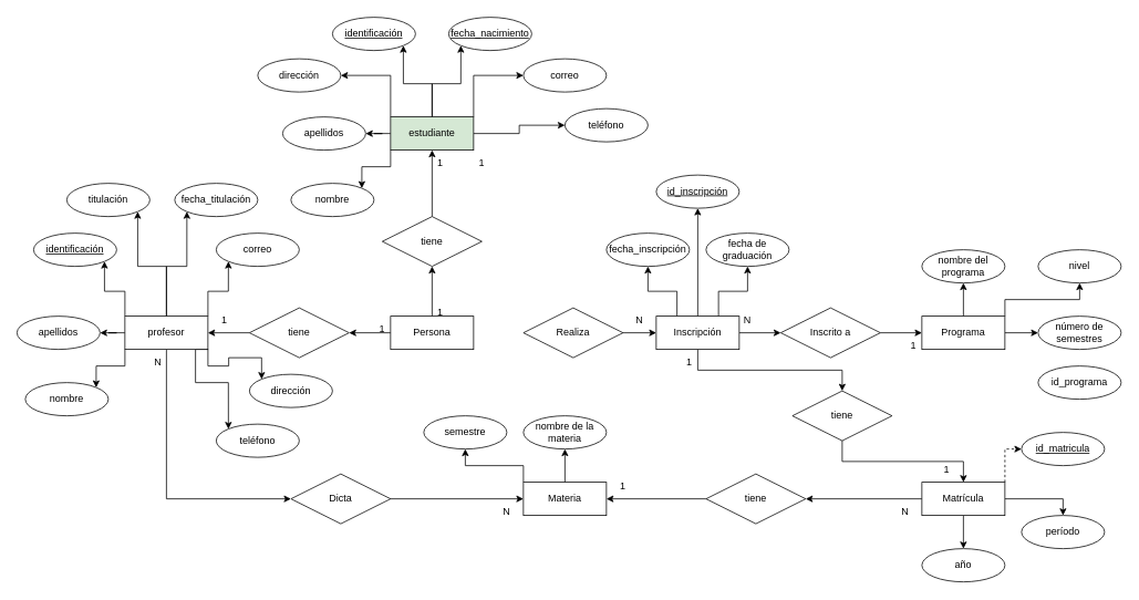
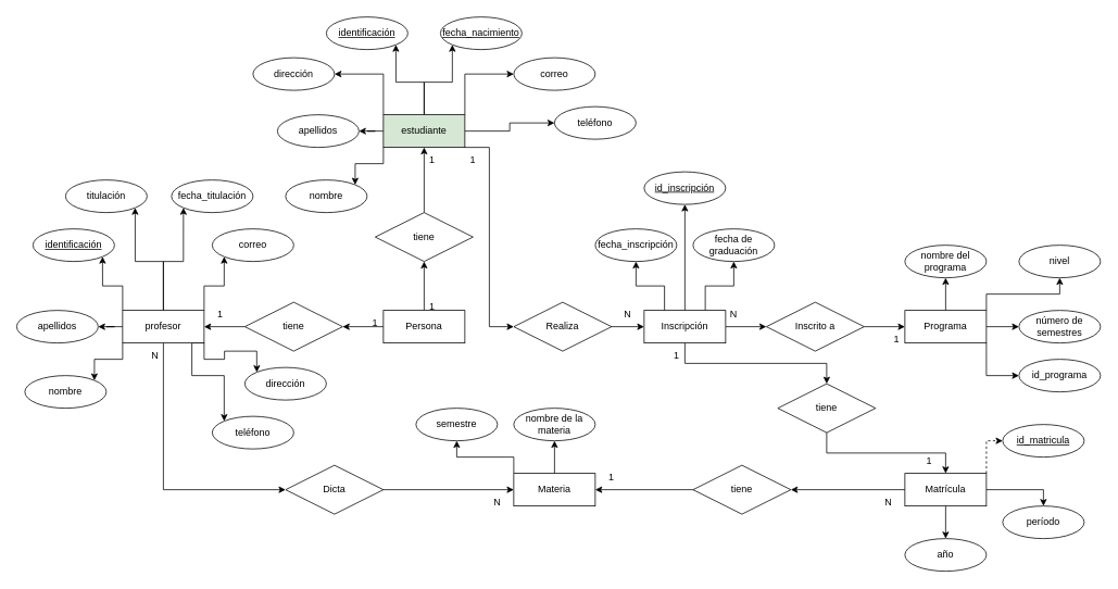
  <mxCell id="0" />
  <mxCell id="1" parent="0" />
  <mxCell id="2" style="edgeStyle=orthogonalEdgeStyle;rounded=0;orthogonalLoop=1;jettySize=auto;html=1;exitX=0.5;exitY=0;exitDx=0;exitDy=0;entryX=0.5;entryY=1;entryDx=0;entryDy=0;" edge="1" parent="1" source="4" target="76"><mxGeometry relative="1" as="geometry" /></mxCell>
  <mxCell id="3" style="edgeStyle=orthogonalEdgeStyle;rounded=0;orthogonalLoop=1;jettySize=auto;html=1;exitX=0;exitY=0.5;exitDx=0;exitDy=0;entryX=1;entryY=0.5;entryDx=0;entryDy=0;" edge="1" parent="1" source="4" target="78"><mxGeometry relative="1" as="geometry" /></mxCell>
  <mxCell id="4" value="Persona" style="whiteSpace=wrap;html=1;align=center;" vertex="1" parent="1"><mxGeometry x="470" y="380" width="100" height="40" as="geometry" /></mxCell>
  <mxCell id="5" style="edgeStyle=orthogonalEdgeStyle;rounded=0;orthogonalLoop=1;jettySize=auto;html=1;exitX=0.5;exitY=0;exitDx=0;exitDy=0;entryX=0.5;entryY=1;entryDx=0;entryDy=0;" edge="1" parent="1" source="9" target="33"><mxGeometry relative="1" as="geometry" /></mxCell>
  <mxCell id="6" style="edgeStyle=orthogonalEdgeStyle;rounded=0;orthogonalLoop=1;jettySize=auto;html=1;exitX=1;exitY=0;exitDx=0;exitDy=0;" edge="1" parent="1" source="9" target="69"><mxGeometry relative="1" as="geometry" /></mxCell>
  <mxCell id="7" style="edgeStyle=orthogonalEdgeStyle;rounded=0;orthogonalLoop=1;jettySize=auto;html=1;exitX=1;exitY=0.5;exitDx=0;exitDy=0;entryX=0;entryY=0.5;entryDx=0;entryDy=0;" edge="1" parent="1" source="9" target="70"><mxGeometry relative="1" as="geometry" /></mxCell>
+ <mxCell id="8" style="edgeStyle=orthogonalEdgeStyle;rounded=0;orthogonalLoop=1;jettySize=auto;html=1;exitX=1;exitY=1;exitDx=0;exitDy=0;entryX=0;entryY=0.5;entryDx=0;entryDy=0;" edge="1" parent="1" source="9" target="83"><mxGeometry relative="1" as="geometry" /></mxCell>
  <mxCell id="9" value="Programa" style="whiteSpace=wrap;html=1;align=center;" vertex="1" parent="1"><mxGeometry x="1110" y="380" width="100" height="40" as="geometry" /></mxCell>
  <mxCell id="10" style="edgeStyle=orthogonalEdgeStyle;rounded=0;orthogonalLoop=1;jettySize=auto;html=1;exitX=1;exitY=0.5;exitDx=0;exitDy=0;entryX=0;entryY=0.5;entryDx=0;entryDy=0;" edge="1" parent="1" source="15" target="39"><mxGeometry relative="1" as="geometry" /></mxCell>
  <mxCell id="11" style="edgeStyle=orthogonalEdgeStyle;rounded=0;orthogonalLoop=1;jettySize=auto;html=1;exitX=0.75;exitY=0;exitDx=0;exitDy=0;entryX=0.5;entryY=1;entryDx=0;entryDy=0;" edge="1" parent="1" source="15" target="72"><mxGeometry relative="1" as="geometry" /></mxCell>
  <mxCell id="12" style="edgeStyle=orthogonalEdgeStyle;rounded=0;orthogonalLoop=1;jettySize=auto;html=1;exitX=0.25;exitY=0;exitDx=0;exitDy=0;entryX=0.5;entryY=1;entryDx=0;entryDy=0;" edge="1" parent="1" source="15" target="71"><mxGeometry relative="1" as="geometry" /></mxCell>
  <mxCell id="13" style="edgeStyle=orthogonalEdgeStyle;rounded=0;orthogonalLoop=1;jettySize=auto;html=1;exitX=0.5;exitY=0;exitDx=0;exitDy=0;entryX=0.5;entryY=1;entryDx=0;entryDy=0;" edge="1" parent="1" source="15" target="82"><mxGeometry relative="1" as="geometry" /></mxCell>
  <mxCell id="14" style="edgeStyle=orthogonalEdgeStyle;rounded=0;orthogonalLoop=1;jettySize=auto;html=1;exitX=0.5;exitY=1;exitDx=0;exitDy=0;" edge="1" parent="1" source="15" target="41"><mxGeometry relative="1" as="geometry" /></mxCell>
  <mxCell id="15" value="Inscripción" style="whiteSpace=wrap;html=1;align=center;" vertex="1" parent="1"><mxGeometry x="790" y="380" width="100" height="40" as="geometry" /></mxCell>
  <mxCell id="16" style="edgeStyle=orthogonalEdgeStyle;rounded=0;orthogonalLoop=1;jettySize=auto;html=1;exitX=0.5;exitY=0;exitDx=0;exitDy=0;entryX=0.5;entryY=1;entryDx=0;entryDy=0;" edge="1" parent="1" source="18" target="73"><mxGeometry relative="1" as="geometry" /></mxCell>
  <mxCell id="17" style="edgeStyle=orthogonalEdgeStyle;rounded=0;orthogonalLoop=1;jettySize=auto;html=1;exitX=0;exitY=0;exitDx=0;exitDy=0;entryX=0.5;entryY=1;entryDx=0;entryDy=0;" edge="1" parent="1" source="18" target="74"><mxGeometry relative="1" as="geometry" /></mxCell>
  <mxCell id="18" value="Materia" style="whiteSpace=wrap;html=1;align=center;" vertex="1" parent="1"><mxGeometry x="630" y="580" width="100" height="40" as="geometry" /></mxCell>
  <mxCell id="19" style="edgeStyle=orthogonalEdgeStyle;rounded=0;orthogonalLoop=1;jettySize=auto;html=1;exitX=0.5;exitY=1;exitDx=0;exitDy=0;entryX=0.5;entryY=0;entryDx=0;entryDy=0;" edge="1" parent="1" source="23" target="34"><mxGeometry relative="1" as="geometry" /></mxCell>
  <mxCell id="20" style="edgeStyle=orthogonalEdgeStyle;rounded=0;orthogonalLoop=1;jettySize=auto;html=1;exitX=1;exitY=0.5;exitDx=0;exitDy=0;entryX=0.5;entryY=0;entryDx=0;entryDy=0;" edge="1" parent="1" source="23" target="35"><mxGeometry relative="1" as="geometry" /></mxCell>
  <mxCell id="21" style="edgeStyle=orthogonalEdgeStyle;rounded=0;orthogonalLoop=1;jettySize=auto;html=1;exitX=0;exitY=0.5;exitDx=0;exitDy=0;entryX=1;entryY=0.5;entryDx=0;entryDy=0;" edge="1" parent="1" source="23" target="43"><mxGeometry relative="1" as="geometry" /></mxCell>
  <mxCell id="22" style="edgeStyle=orthogonalEdgeStyle;rounded=0;orthogonalLoop=1;jettySize=auto;html=1;exitX=1;exitY=0;exitDx=0;exitDy=0;entryX=0;entryY=0.5;entryDx=0;entryDy=0;dashed=1;" edge="1" parent="1" source="23" target="84"><mxGeometry relative="1" as="geometry" /></mxCell>
  <mxCell id="23" value="Matrícula" style="whiteSpace=wrap;html=1;align=center;" vertex="1" parent="1"><mxGeometry x="1110" y="580" width="100" height="40" as="geometry" /></mxCell>
  <mxCell id="24" style="edgeStyle=orthogonalEdgeStyle;rounded=0;orthogonalLoop=1;jettySize=auto;html=1;exitX=1;exitY=0.5;exitDx=0;exitDy=0;entryX=0;entryY=0.5;entryDx=0;entryDy=0;" edge="1" parent="1" source="32" target="46"><mxGeometry relative="1" as="geometry" /></mxCell>
  <mxCell id="25" style="edgeStyle=orthogonalEdgeStyle;rounded=0;orthogonalLoop=1;jettySize=auto;html=1;exitX=0;exitY=0.5;exitDx=0;exitDy=0;" edge="1" parent="1" source="32" target="48"><mxGeometry relative="1" as="geometry" /></mxCell>
  <mxCell id="26" style="edgeStyle=orthogonalEdgeStyle;rounded=0;orthogonalLoop=1;jettySize=auto;html=1;exitX=0;exitY=1;exitDx=0;exitDy=0;entryX=1;entryY=0;entryDx=0;entryDy=0;" edge="1" parent="1" source="32" target="49"><mxGeometry relative="1" as="geometry" /></mxCell>
+ <mxCell id="27" style="edgeStyle=orthogonalEdgeStyle;rounded=0;orthogonalLoop=1;jettySize=auto;html=1;exitX=1;exitY=1;exitDx=0;exitDy=0;entryX=0;entryY=0.5;entryDx=0;entryDy=0;" edge="1" parent="1" source="32" target="37"><mxGeometry relative="1" as="geometry"><Array as="points"><mxPoint x="600" y="180" /><mxPoint x="600" y="400" /></Array></mxGeometry></mxCell>
  <mxCell id="28" style="edgeStyle=orthogonalEdgeStyle;rounded=0;orthogonalLoop=1;jettySize=auto;html=1;exitX=0;exitY=0;exitDx=0;exitDy=0;entryX=1;entryY=0.5;entryDx=0;entryDy=0;" edge="1" parent="1" source="32" target="50"><mxGeometry relative="1" as="geometry" /></mxCell>
  <mxCell id="29" style="edgeStyle=orthogonalEdgeStyle;rounded=0;orthogonalLoop=1;jettySize=auto;html=1;exitX=1;exitY=0;exitDx=0;exitDy=0;entryX=0;entryY=0.5;entryDx=0;entryDy=0;" edge="1" parent="1" source="32" target="45"><mxGeometry relative="1" as="geometry" /></mxCell>
  <mxCell id="30" style="edgeStyle=orthogonalEdgeStyle;rounded=0;orthogonalLoop=1;jettySize=auto;html=1;exitX=0.5;exitY=0;exitDx=0;exitDy=0;entryX=1;entryY=1;entryDx=0;entryDy=0;" edge="1" parent="1" source="32" target="47"><mxGeometry relative="1" as="geometry" /></mxCell>
  <mxCell id="31" style="edgeStyle=orthogonalEdgeStyle;rounded=0;orthogonalLoop=1;jettySize=auto;html=1;exitX=0.5;exitY=0;exitDx=0;exitDy=0;entryX=0;entryY=1;entryDx=0;entryDy=0;" edge="1" parent="1" source="32" target="44"><mxGeometry relative="1" as="geometry" /></mxCell>
  <mxCell id="32" value="estudiante" style="whiteSpace=wrap;html=1;align=center;fillColor=#d5e8d4;" vertex="1" parent="1"><mxGeometry x="470" y="140" width="100" height="40" as="geometry" /></mxCell>
  <mxCell id="33" value="nombre del programa" style="ellipse;whiteSpace=wrap;html=1;align=center;" vertex="1" parent="1"><mxGeometry x="1110" width="100" height="40" as="geometry" y="300" /></mxCell>
  <mxCell id="34" value="año" style="ellipse;whiteSpace=wrap;html=1;align=center;" vertex="1" parent="1"><mxGeometry x="1110" y="660" width="100" height="40" as="geometry" /></mxCell>
  <mxCell id="35" value="período" style="ellipse;whiteSpace=wrap;html=1;align=center;" vertex="1" parent="1"><mxGeometry x="1230" y="620" width="100" height="40" as="geometry" /></mxCell>
  <mxCell id="36" style="edgeStyle=orthogonalEdgeStyle;rounded=0;orthogonalLoop=1;jettySize=auto;html=1;exitX=1;exitY=0.5;exitDx=0;exitDy=0;entryX=0;entryY=0.5;entryDx=0;entryDy=0;" edge="1" parent="1" source="37" target="15"><mxGeometry relative="1" as="geometry" /></mxCell>
  <mxCell id="37" value="Realiza" style="shape=rhombus;perimeter=rhombusPerimeter;whiteSpace=wrap;html=1;align=center;" vertex="1" parent="1"><mxGeometry x="630" y="370" width="120" height="60" as="geometry" /></mxCell>
  <mxCell id="38" style="edgeStyle=orthogonalEdgeStyle;rounded=0;orthogonalLoop=1;jettySize=auto;html=1;exitX=1;exitY=0.5;exitDx=0;exitDy=0;" edge="1" parent="1" source="39" target="9"><mxGeometry relative="1" as="geometry" /></mxCell>
  <mxCell id="39" value="Inscrito a" style="shape=rhombus;perimeter=rhombusPerimeter;whiteSpace=wrap;html=1;align=center;" vertex="1" parent="1"><mxGeometry x="940" y="370" width="120" height="60" as="geometry" /></mxCell>
  <mxCell id="40" style="edgeStyle=orthogonalEdgeStyle;rounded=0;orthogonalLoop=1;jettySize=auto;html=1;exitX=0.5;exitY=1;exitDx=0;exitDy=0;entryX=0.5;entryY=0;entryDx=0;entryDy=0;" edge="1" parent="1" source="41" target="23"><mxGeometry relative="1" as="geometry" /></mxCell>
  <mxCell id="41" value="tiene" style="shape=rhombus;perimeter=rhombusPerimeter;whiteSpace=wrap;html=1;align=center;" vertex="1" parent="1"><mxGeometry x="954" y="470" width="120" height="60" as="geometry" /></mxCell>
  <mxCell id="42" style="edgeStyle=orthogonalEdgeStyle;rounded=0;orthogonalLoop=1;jettySize=auto;html=1;exitX=0;exitY=0.5;exitDx=0;exitDy=0;entryX=1;entryY=0.5;entryDx=0;entryDy=0;" edge="1" parent="1" source="43" target="18"><mxGeometry relative="1" as="geometry" /></mxCell>
  <mxCell id="43" value="tiene" style="shape=rhombus;perimeter=rhombusPerimeter;whiteSpace=wrap;html=1;align=center;" vertex="1" parent="1"><mxGeometry x="850" y="570" width="120" height="60" as="geometry" /></mxCell>
  <mxCell id="44" value="fecha_nacimiento" style="ellipse;whiteSpace=wrap;html=1;align=center;fontStyle=4;" vertex="1" parent="1"><mxGeometry y="20" width="100" height="40" as="geometry" x="540" /></mxCell>
  <mxCell id="45" value="correo" style="ellipse;whiteSpace=wrap;html=1;align=center;" vertex="1" parent="1"><mxGeometry x="630" y="70" width="100" height="40" as="geometry" /></mxCell>
  <mxCell id="46" value="teléfono" style="ellipse;whiteSpace=wrap;html=1;align=center;" vertex="1" parent="1"><mxGeometry x="680" y="130" width="100" height="40" as="geometry" /></mxCell>
  <mxCell id="47" value="identificación" style="ellipse;whiteSpace=wrap;html=1;align=center;fontStyle=4;" vertex="1" parent="1"><mxGeometry x="400" y="20" width="100" height="40" as="geometry" /></mxCell>
  <mxCell id="48" value="apellidos" style="ellipse;whiteSpace=wrap;html=1;align=center;" vertex="1" parent="1"><mxGeometry x="340" y="140" width="100" height="40" as="geometry" /></mxCell>
  <mxCell id="49" value="nombre" style="ellipse;whiteSpace=wrap;html=1;align=center;" vertex="1" parent="1"><mxGeometry x="350" y="220" width="100" height="40" as="geometry" /></mxCell>
  <mxCell id="50" value="dirección" style="ellipse;whiteSpace=wrap;html=1;align=center;" vertex="1" parent="1"><mxGeometry x="310" y="70" width="100" height="40" as="geometry" /></mxCell>
  <mxCell id="51" style="edgeStyle=orthogonalEdgeStyle;rounded=0;orthogonalLoop=1;jettySize=auto;html=1;exitX=1;exitY=0;exitDx=0;exitDy=0;entryX=0;entryY=1;entryDx=0;entryDy=0;" edge="1" parent="1" source="60" target="62"><mxGeometry relative="1" as="geometry" /></mxCell>
  <mxCell id="52" style="edgeStyle=orthogonalEdgeStyle;rounded=0;orthogonalLoop=1;jettySize=auto;html=1;exitX=0;exitY=0;exitDx=0;exitDy=0;entryX=1;entryY=1;entryDx=0;entryDy=0;" edge="1" parent="1" source="60" target="64"><mxGeometry relative="1" as="geometry" /></mxCell>
  <mxCell id="53" style="edgeStyle=orthogonalEdgeStyle;rounded=0;orthogonalLoop=1;jettySize=auto;html=1;exitX=0;exitY=0.5;exitDx=0;exitDy=0;" edge="1" parent="1" source="60" target="65"><mxGeometry relative="1" as="geometry" /></mxCell>
  <mxCell id="54" style="edgeStyle=orthogonalEdgeStyle;rounded=0;orthogonalLoop=1;jettySize=auto;html=1;exitX=0;exitY=1;exitDx=0;exitDy=0;entryX=1;entryY=0;entryDx=0;entryDy=0;" edge="1" parent="1" source="60" target="66"><mxGeometry relative="1" as="geometry" /></mxCell>
  <mxCell id="55" style="edgeStyle=orthogonalEdgeStyle;rounded=0;orthogonalLoop=1;jettySize=auto;html=1;exitX=0.5;exitY=0;exitDx=0;exitDy=0;entryX=0;entryY=1;entryDx=0;entryDy=0;" edge="1" parent="1" source="60" target="68"><mxGeometry relative="1" as="geometry" /></mxCell>
  <mxCell id="56" style="edgeStyle=orthogonalEdgeStyle;rounded=0;orthogonalLoop=1;jettySize=auto;html=1;exitX=0.5;exitY=0;exitDx=0;exitDy=0;entryX=1;entryY=1;entryDx=0;entryDy=0;" edge="1" parent="1" source="60" target="61"><mxGeometry relative="1" as="geometry" /></mxCell>
  <mxCell id="57" style="edgeStyle=orthogonalEdgeStyle;rounded=0;orthogonalLoop=1;jettySize=auto;html=1;exitX=1;exitY=1;exitDx=0;exitDy=0;entryX=0;entryY=0;entryDx=0;entryDy=0;" edge="1" parent="1" source="60" target="67"><mxGeometry relative="1" as="geometry" /></mxCell>
  <mxCell id="58" style="edgeStyle=orthogonalEdgeStyle;rounded=0;orthogonalLoop=1;jettySize=auto;html=1;exitX=1;exitY=1;exitDx=0;exitDy=0;entryX=0;entryY=0;entryDx=0;entryDy=0;" edge="1" parent="1" source="60" target="63"><mxGeometry relative="1" as="geometry"><Array as="points"><mxPoint x="235" y="460" /><mxPoint x="275" y="460" /></Array></mxGeometry></mxCell>
  <mxCell id="59" style="edgeStyle=orthogonalEdgeStyle;rounded=0;orthogonalLoop=1;jettySize=auto;html=1;exitX=0.5;exitY=1;exitDx=0;exitDy=0;entryX=0;entryY=0.5;entryDx=0;entryDy=0;" edge="1" parent="1" source="60" target="80"><mxGeometry relative="1" as="geometry"><Array as="points"><mxPoint x="200" y="600" /></Array></mxGeometry></mxCell>
  <mxCell id="60" value="profesor" style="whiteSpace=wrap;html=1;align=center;" vertex="1" parent="1"><mxGeometry x="150" y="380" width="100" height="40" as="geometry" /></mxCell>
  <mxCell id="61" value="&lt;div&gt;&lt;span style=&quot;background-color: initial;&quot;&gt;titulación&lt;/span&gt;&lt;br&gt;&lt;/div&gt;" style="ellipse;whiteSpace=wrap;html=1;align=center;" vertex="1" parent="1"><mxGeometry x="80" y="220" width="100" height="40" as="geometry" /></mxCell>
  <mxCell id="62" value="correo" style="ellipse;whiteSpace=wrap;html=1;align=center;" vertex="1" parent="1"><mxGeometry x="260" y="280" width="100" height="40" as="geometry" /></mxCell>
  <mxCell id="63" value="teléfono" style="ellipse;whiteSpace=wrap;html=1;align=center;" vertex="1" parent="1"><mxGeometry x="260" y="510" width="100" height="40" as="geometry" /></mxCell>
  <mxCell id="64" value="identificación" style="ellipse;whiteSpace=wrap;html=1;align=center;fontStyle=4;" vertex="1" parent="1"><mxGeometry x="40" y="280" width="100" height="40" as="geometry" /></mxCell>
  <mxCell id="65" value="apellidos" style="ellipse;whiteSpace=wrap;html=1;align=center;" vertex="1" parent="1"><mxGeometry x="20" y="380" width="100" height="40" as="geometry" /></mxCell>
  <mxCell id="66" value="nombre" style="ellipse;whiteSpace=wrap;html=1;align=center;" vertex="1" parent="1"><mxGeometry x="30" y="460" width="100" height="40" as="geometry" /></mxCell>
  <mxCell id="67" value="dirección" style="ellipse;whiteSpace=wrap;html=1;align=center;" vertex="1" parent="1"><mxGeometry x="300" y="450" width="100" height="40" as="geometry" /></mxCell>
  <mxCell id="68" value="fecha_titulación" style="ellipse;whiteSpace=wrap;html=1;align=center;" vertex="1" parent="1"><mxGeometry x="210" y="220" width="100" height="40" as="geometry" /></mxCell>
  <mxCell id="69" value="nivel" style="ellipse;whiteSpace=wrap;html=1;align=center;" vertex="1" parent="1"><mxGeometry x="1250" width="100" height="40" as="geometry" y="300" /></mxCell>
  <mxCell id="70" value="número de semestres" style="ellipse;whiteSpace=wrap;html=1;align=center;" vertex="1" parent="1"><mxGeometry x="1250" y="380" width="100" height="40" as="geometry" /></mxCell>
  <mxCell id="71" value="fecha_inscripción" style="ellipse;whiteSpace=wrap;html=1;align=center;" vertex="1" parent="1"><mxGeometry x="730" y="280" width="100" height="40" as="geometry" /></mxCell>
  <mxCell id="72" value="fecha de graduación" style="ellipse;whiteSpace=wrap;html=1;align=center;" vertex="1" parent="1"><mxGeometry x="850" y="280" width="100" height="40" as="geometry" /></mxCell>
  <mxCell id="73" value="nombre de la materia" style="ellipse;whiteSpace=wrap;html=1;align=center;" vertex="1" parent="1"><mxGeometry x="630" y="500" width="100" height="40" as="geometry" /></mxCell>
  <mxCell id="74" value="semestre" style="ellipse;whiteSpace=wrap;html=1;align=center;" vertex="1" parent="1"><mxGeometry x="510" y="500" width="100" height="40" as="geometry" /></mxCell>
  <mxCell id="75" style="edgeStyle=orthogonalEdgeStyle;rounded=0;orthogonalLoop=1;jettySize=auto;html=1;exitX=0.5;exitY=0;exitDx=0;exitDy=0;entryX=0.5;entryY=1;entryDx=0;entryDy=0;" edge="1" parent="1" source="76" target="32"><mxGeometry relative="1" as="geometry" /></mxCell>
  <mxCell id="76" value="tiene" style="shape=rhombus;perimeter=rhombusPerimeter;whiteSpace=wrap;html=1;align=center;" vertex="1" parent="1"><mxGeometry x="460" y="260" width="120" height="60" as="geometry" /></mxCell>
  <mxCell id="77" style="edgeStyle=orthogonalEdgeStyle;rounded=0;orthogonalLoop=1;jettySize=auto;html=1;exitX=0;exitY=0.5;exitDx=0;exitDy=0;entryX=1;entryY=0.5;entryDx=0;entryDy=0;" edge="1" parent="1" source="78" target="60"><mxGeometry relative="1" as="geometry" /></mxCell>
  <mxCell id="78" value="tiene" style="shape=rhombus;perimeter=rhombusPerimeter;whiteSpace=wrap;html=1;align=center;" vertex="1" parent="1"><mxGeometry x="300" y="370" width="120" height="60" as="geometry" /></mxCell>
  <mxCell id="79" style="edgeStyle=orthogonalEdgeStyle;rounded=0;orthogonalLoop=1;jettySize=auto;html=1;exitX=1;exitY=0.5;exitDx=0;exitDy=0;entryX=0;entryY=0.5;entryDx=0;entryDy=0;" edge="1" parent="1" source="80" target="18"><mxGeometry relative="1" as="geometry" /></mxCell>
  <mxCell id="80" value="Dicta" style="shape=rhombus;perimeter=rhombusPerimeter;whiteSpace=wrap;html=1;align=center;" vertex="1" parent="1"><mxGeometry x="350" y="570" width="120" height="60" as="geometry" /></mxCell>
  <mxCell id="81" style="edgeStyle=orthogonalEdgeStyle;rounded=0;orthogonalLoop=1;jettySize=auto;html=1;exitX=0.5;exitY=1;exitDx=0;exitDy=0;" edge="1" parent="1" source="60" target="60"><mxGeometry relative="1" as="geometry" /></mxCell>
  <mxCell id="82" value="id_inscripción" style="ellipse;whiteSpace=wrap;html=1;align=center;fontStyle=4;" vertex="1" parent="1"><mxGeometry x="790" y="210" width="100" height="40" as="geometry" /></mxCell>
  <mxCell id="83" value="id_programa" style="ellipse;whiteSpace=wrap;html=1;align=center;" vertex="1" parent="1"><mxGeometry x="1250" y="440" width="100" height="40" as="geometry" /></mxCell>
  <mxCell id="84" value="id_matricula" style="ellipse;whiteSpace=wrap;html=1;align=center;fontStyle=4;" vertex="1" parent="1"><mxGeometry x="1230" y="520" width="100" height="40" as="geometry" /></mxCell>
  <mxCell id="85" value="1" style="text;html=1;align=center;verticalAlign=middle;whiteSpace=wrap;rounded=0;" vertex="1" parent="1"><mxGeometry x="430" y="380" width="60" height="30" as="geometry" /></mxCell>
  <mxCell id="86" value="1" style="text;html=1;align=center;verticalAlign=middle;whiteSpace=wrap;rounded=0;" vertex="1" parent="1"><mxGeometry x="240" y="370" width="60" height="30" as="geometry" /></mxCell>
  <mxCell id="87" value="1" style="text;html=1;align=center;verticalAlign=middle;whiteSpace=wrap;rounded=0;" vertex="1" parent="1"><mxGeometry x="500" y="360" width="60" height="30" as="geometry" /></mxCell>
  <mxCell id="88" value="1" style="text;html=1;align=center;verticalAlign=middle;whiteSpace=wrap;rounded=0;" vertex="1" parent="1"><mxGeometry x="500" y="180" width="60" height="30" as="geometry" /></mxCell>
  <mxCell id="89" value="1" style="text;html=1;align=center;verticalAlign=middle;whiteSpace=wrap;rounded=0;" vertex="1" parent="1"><mxGeometry x="550" y="180" width="60" height="30" as="geometry" /></mxCell>
  <mxCell id="90" value="1" style="text;html=1;align=center;verticalAlign=middle;whiteSpace=wrap;rounded=0;" vertex="1" parent="1"><mxGeometry x="800" y="420" width="60" height="30" as="geometry" /></mxCell>
  <mxCell id="91" value="1" style="text;html=1;align=center;verticalAlign=middle;whiteSpace=wrap;rounded=0;" vertex="1" parent="1"><mxGeometry x="1110" y="550" width="60" height="30" as="geometry" /></mxCell>
  <mxCell id="92" value="1" style="text;html=1;align=center;verticalAlign=middle;whiteSpace=wrap;rounded=0;" vertex="1" parent="1"><mxGeometry x="1070" y="400" width="60" height="30" as="geometry" /></mxCell>
  <mxCell id="93" value="N" style="text;html=1;align=center;verticalAlign=middle;whiteSpace=wrap;rounded=0;" vertex="1" parent="1"><mxGeometry x="160" y="420" width="60" height="30" as="geometry" /></mxCell>
  <mxCell id="94" value="N" style="text;html=1;align=center;verticalAlign=middle;whiteSpace=wrap;rounded=0;" vertex="1" parent="1"><mxGeometry x="580" y="600" width="60" height="30" as="geometry" /></mxCell>
  <mxCell id="95" value="N" style="text;html=1;align=center;verticalAlign=middle;whiteSpace=wrap;rounded=0;" vertex="1" parent="1"><mxGeometry x="1060" y="600" width="60" height="30" as="geometry" /></mxCell>
  <mxCell id="96" value="N" style="text;html=1;align=center;verticalAlign=middle;whiteSpace=wrap;rounded=0;" vertex="1" parent="1"><mxGeometry x="870" y="370" width="60" height="30" as="geometry" /></mxCell>
  <mxCell id="97" value="N" style="text;html=1;align=center;verticalAlign=middle;whiteSpace=wrap;rounded=0;" vertex="1" parent="1"><mxGeometry x="740" y="370" width="60" height="30" as="geometry" /></mxCell>
  <mxCell id="98" value="1" style="text;html=1;align=center;verticalAlign=middle;whiteSpace=wrap;rounded=0;" vertex="1" parent="1"><mxGeometry x="720" y="570" width="60" height="30" as="geometry" /></mxCell>
